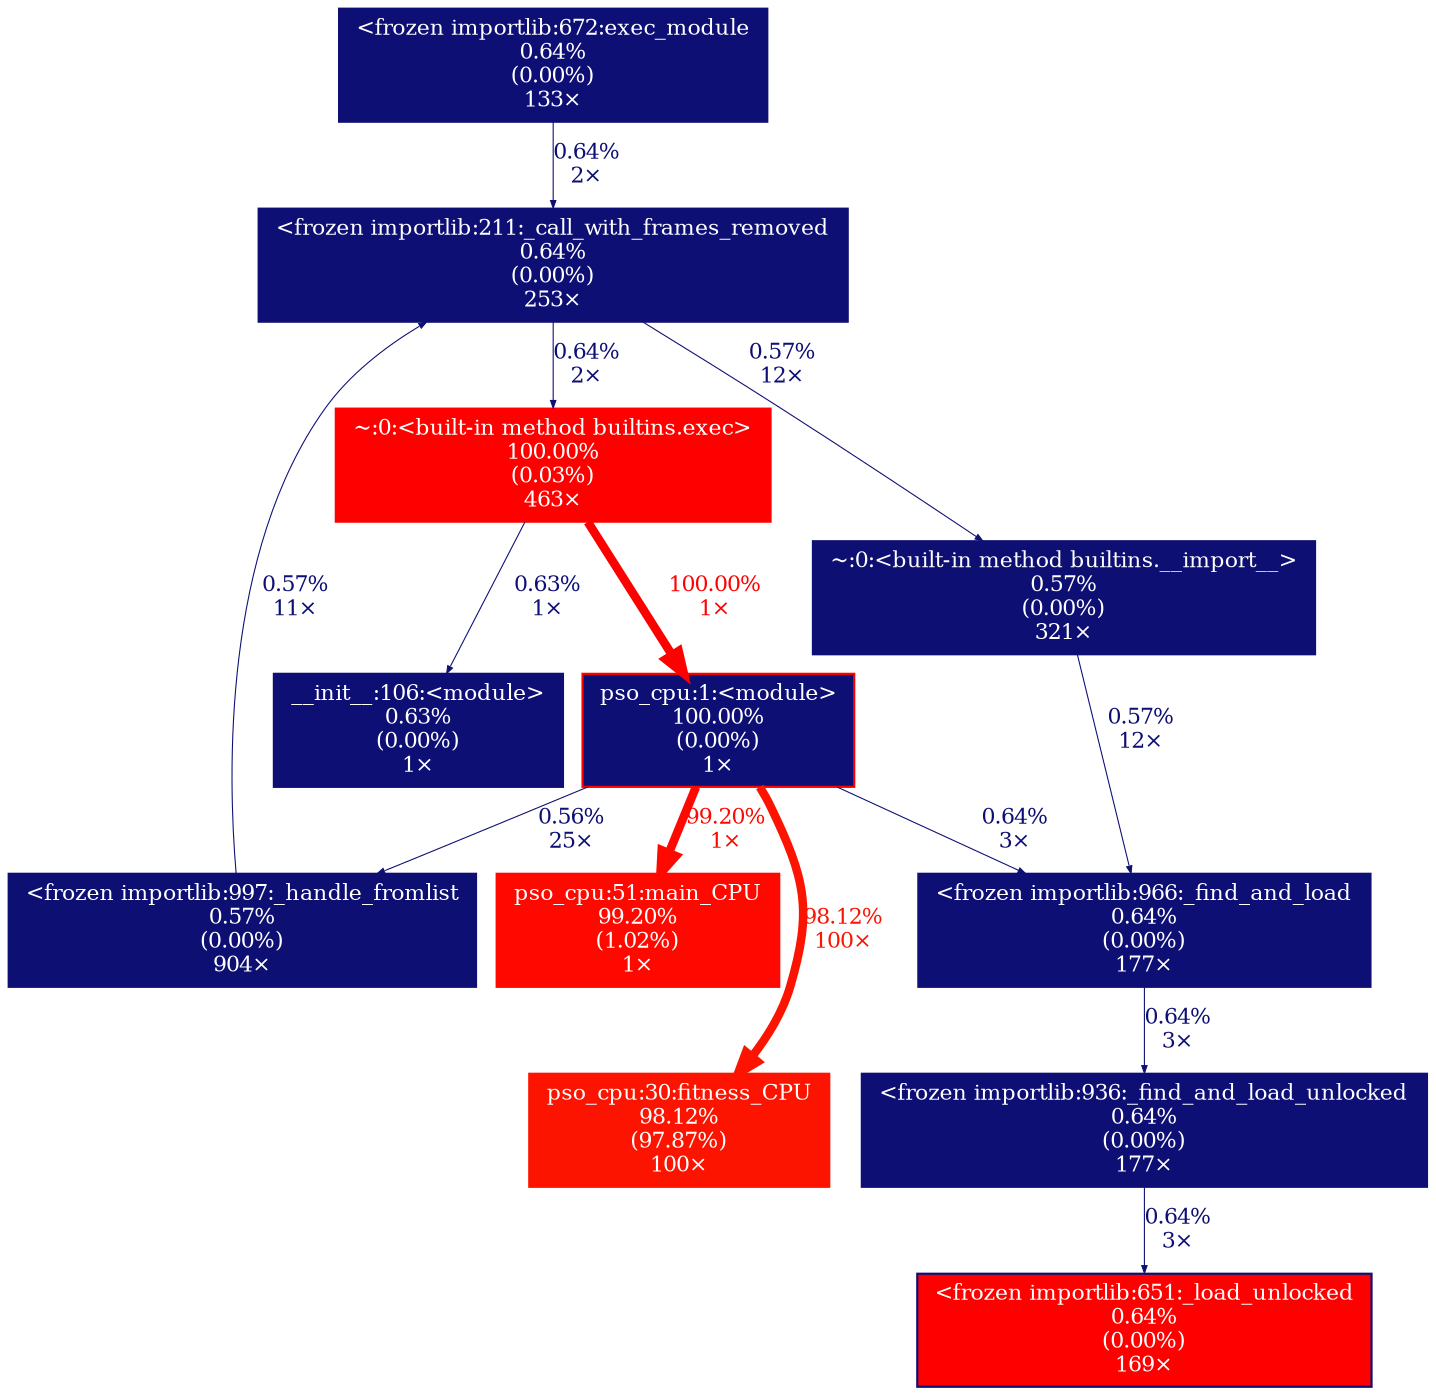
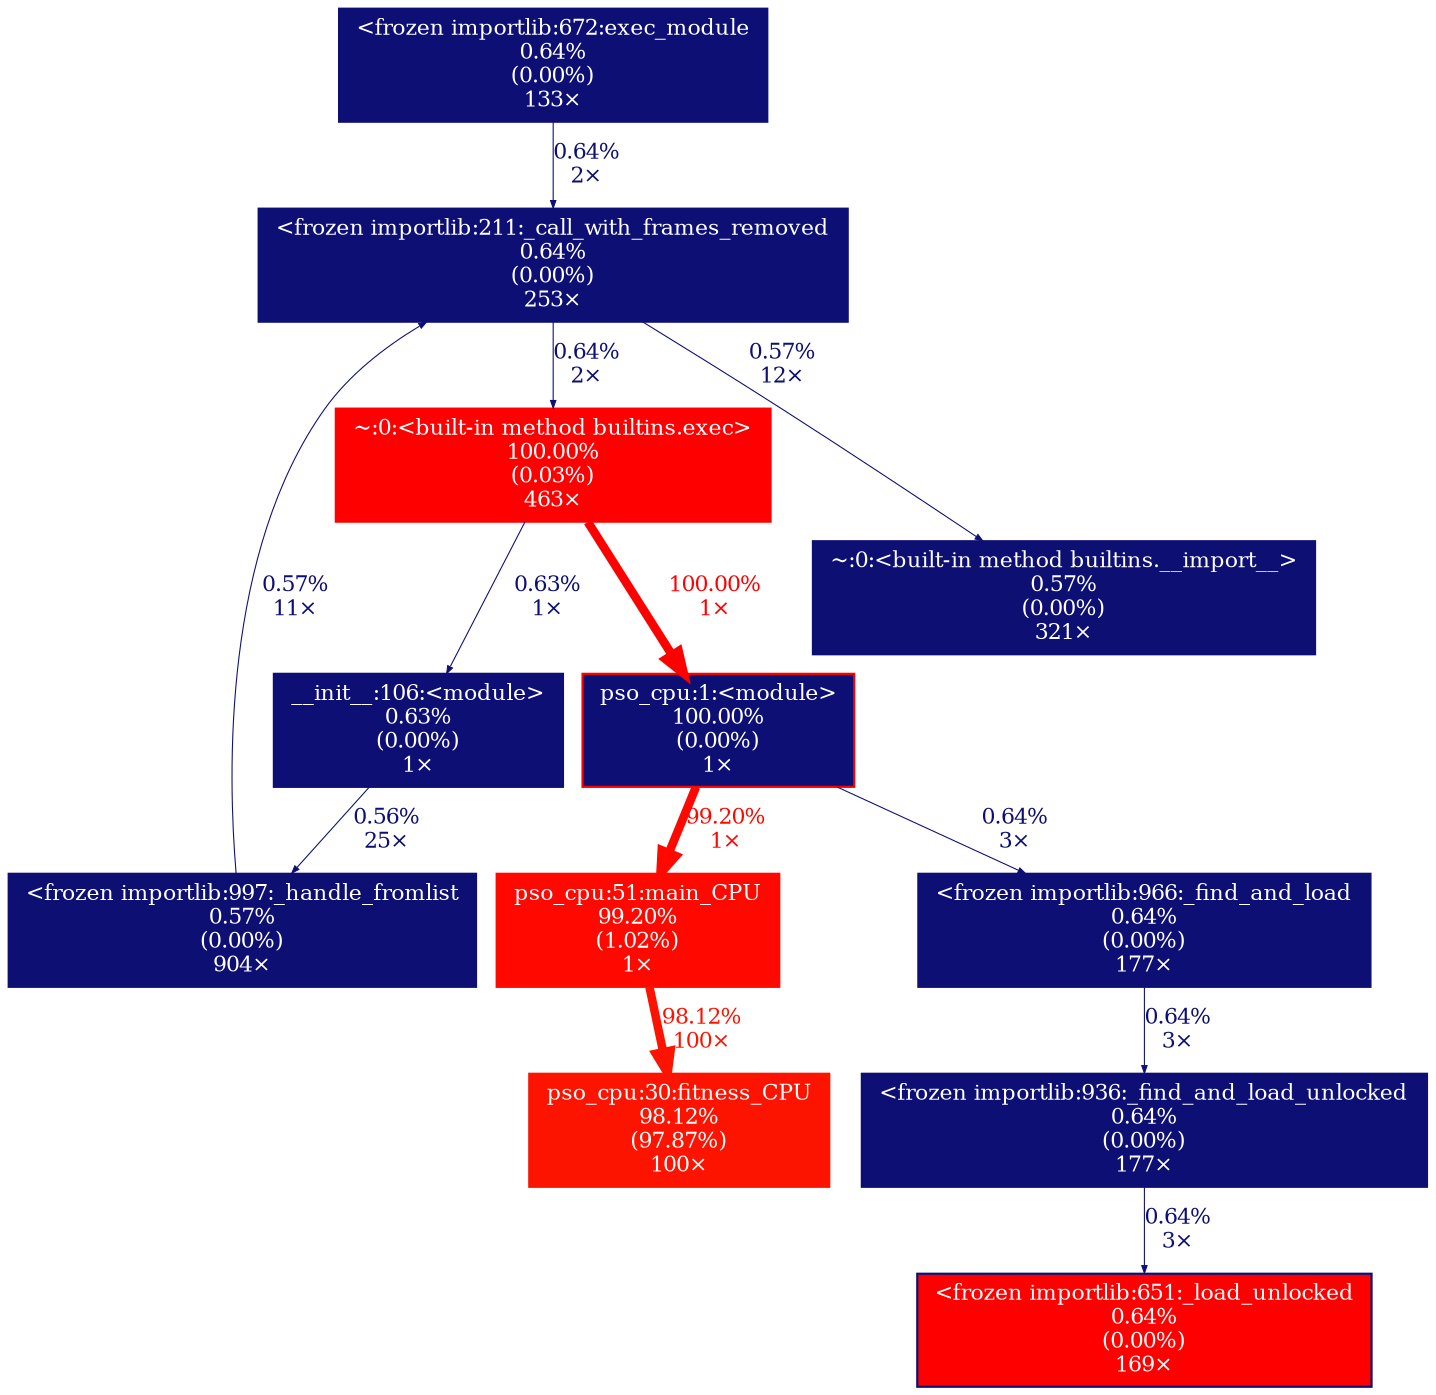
  digraph {
    fontname="DejaVu Serif"
    nodesep=0.125
    ranksep=0.25
    node [color="#0d0f74" fontcolor="#ffffff" fontname="DejaVu Serif" fontsize=10.00 shape=box style=filled]
    edge [arrowsize=0.35 color="#0d0f74" fontcolor="#0d0f74" fontname="DejaVu Serif" fontsize=10.00 labeldistance=0.50 penwidth=0.50]
    n1 [height=0 label="<frozen importlib:966:_find_and_load\n0.64%\n(0.00%)\n177×" width=0]
    n2 [height=0 label="<frozen importlib:936:_find_and_load_unlocked\n0.64%\n(0.00%)\n177×" width=0]
    n3 [fillcolor="#ff0000" height=0 label="<frozen importlib:651:_load_unlocked\n0.64%\n(0.00%)\n169×" width=0]
    n4 [color="#fe0800" height=0 label="pso_cpu:51:main_CPU\n99.20%\n(1.02%)\n1×" width=0]
    n5 [color="#fc1300" height=0 label="pso_cpu:30:fitness_CPU\n98.12%\n(97.87%)\n100×" width=0]
    n6 [height=0 label="__init__:106:<module>\n0.63%\n(0.00%)\n1×" width=0]
    n7 [color="#0d0f73" height=0 label="<frozen importlib:997:_handle_fromlist\n0.57%\n(0.00%)\n904×" width=0]
    n8 [height=0 label="<frozen importlib:211:_call_with_frames_removed\n0.64%\n(0.00%)\n253×" width=0]
    n9 [color="#0d0f73" height=0 label="~:0:<built-in method builtins.__import__>\n0.57%\n(0.00%)\n321×" width=0]
    n10 [color="#ff0000" height=0 label="~:0:<built-in method builtins.exec>\n100.00%\n(0.03%)\n463×" width=0]
    n11 [height=0 label="<frozen importlib:672:exec_module\n0.64%\n(0.00%)\n133×" width=0]
    n12 [color="#ff0000" fillcolor="#0d0f74" height=0 label="pso_cpu:1:<module>\n100.00%\n(0.00%)\n1×" width=0]
    n1 -> n2 [label="0.64%\n3×"]
    n2 -> n3 [label="0.64%\n3×"]
-   n12 -> n5 [arrowsize=0.99 color="#fc1300" fontcolor="#fc1300" label="98.12%\n100×" labeldistance=3.92 penwidth=3.92]
-   n12 -> n7 [color="#0d0f73" fontcolor="#0d0f73" label="0.56%\n25×"]
+   n4 -> n5 [arrowsize=0.99 color="#fc1300" fontcolor="#fc1300" label="98.12%\n100×" labeldistance=3.92 penwidth=3.92]
+   n6 -> n7 [color="#0d0f73" fontcolor="#0d0f73" label="0.56%\n25×"]
    n7 -> n8 [color="#0d0f73" fontcolor="#0d0f73" label="0.57%\n11×"]
    n8 -> n9 [color="#0d0f73" fontcolor="#0d0f73" label="0.57%\n12×"]
    n8 -> n10 [label="0.64%\n2×"]
-   n9 -> n1 [color="#0d0f73" fontcolor="#0d0f73" label="0.57%\n12×"]
    n10 -> n6 [label="0.63%\n1×"]
    n10 -> n12 [arrowsize=1.00 color="#ff0000" fontcolor="#ff0000" label="100.00%\n1×" labeldistance=4.00 penwidth=4.00]
    n11 -> n8 [label="0.64%\n2×"]
    n12 -> n1 [label="0.64%\n3×"]
    n12 -> n4 [arrowsize=1.00 color="#fe0800" fontcolor="#fe0800" label="99.20%\n1×" labeldistance=3.97 penwidth=3.97]
  }
